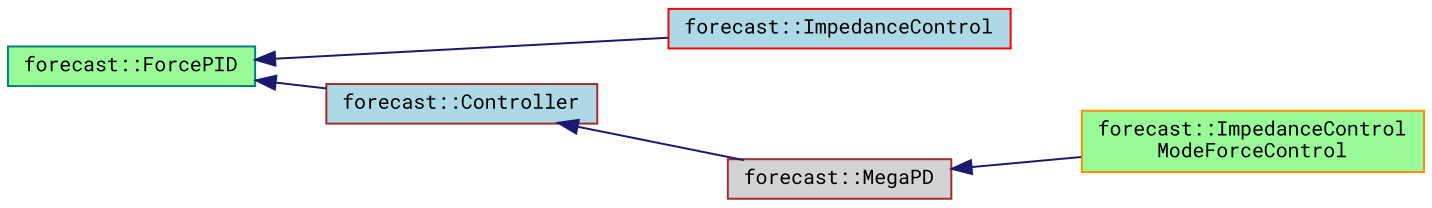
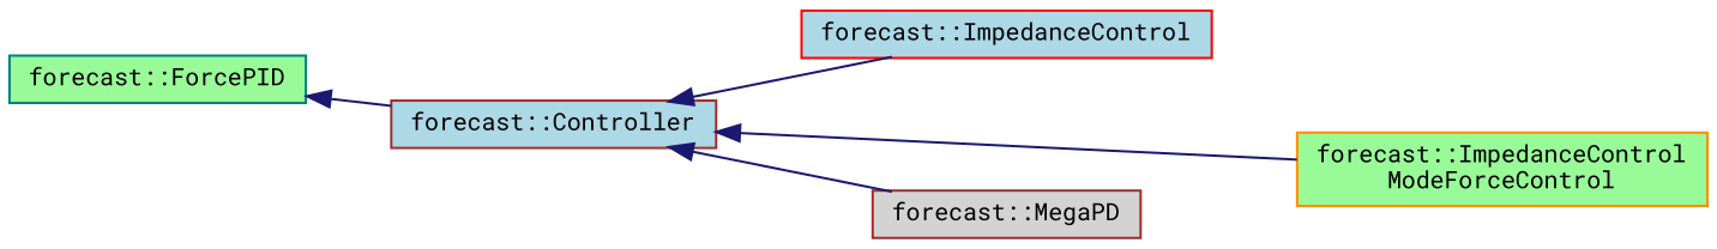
  digraph {
    fontname="Roboto Mono"
    rankdir=LR
    node [color=brown fillcolor=lightblue fontname="Roboto Mono" fontsize=10 shape=record style=filled]
    edge [color=midnightblue dir=back fontname="Roboto Mono" fontsize=10 labelfontname=Helvetica labelfontsize=10 style=solid]
    n1 [fontcolor=black height=0.2 label="forecast::Controller" width=0.4]
    n2 [color=red height=0.2 label="forecast::ImpedanceControl" width=0.4]
    n3 [color=darkorange fillcolor=palegreen height=0.2 label="forecast::ImpedanceControl\lModeForceControl" width=0.4]
    n4 [fillcolor=lightgrey height=0.2 label="forecast::MegaPD" width=0.4]
    n5 [color=teal fillcolor=palegreen height=0.2 label="forecast::ForcePID" width=0.4]
-   n5 -> n2
-   n4 -> n3
+   n1 -> n2
+   n1 -> n3
    n1 -> n4
    n5 -> n1
  }
